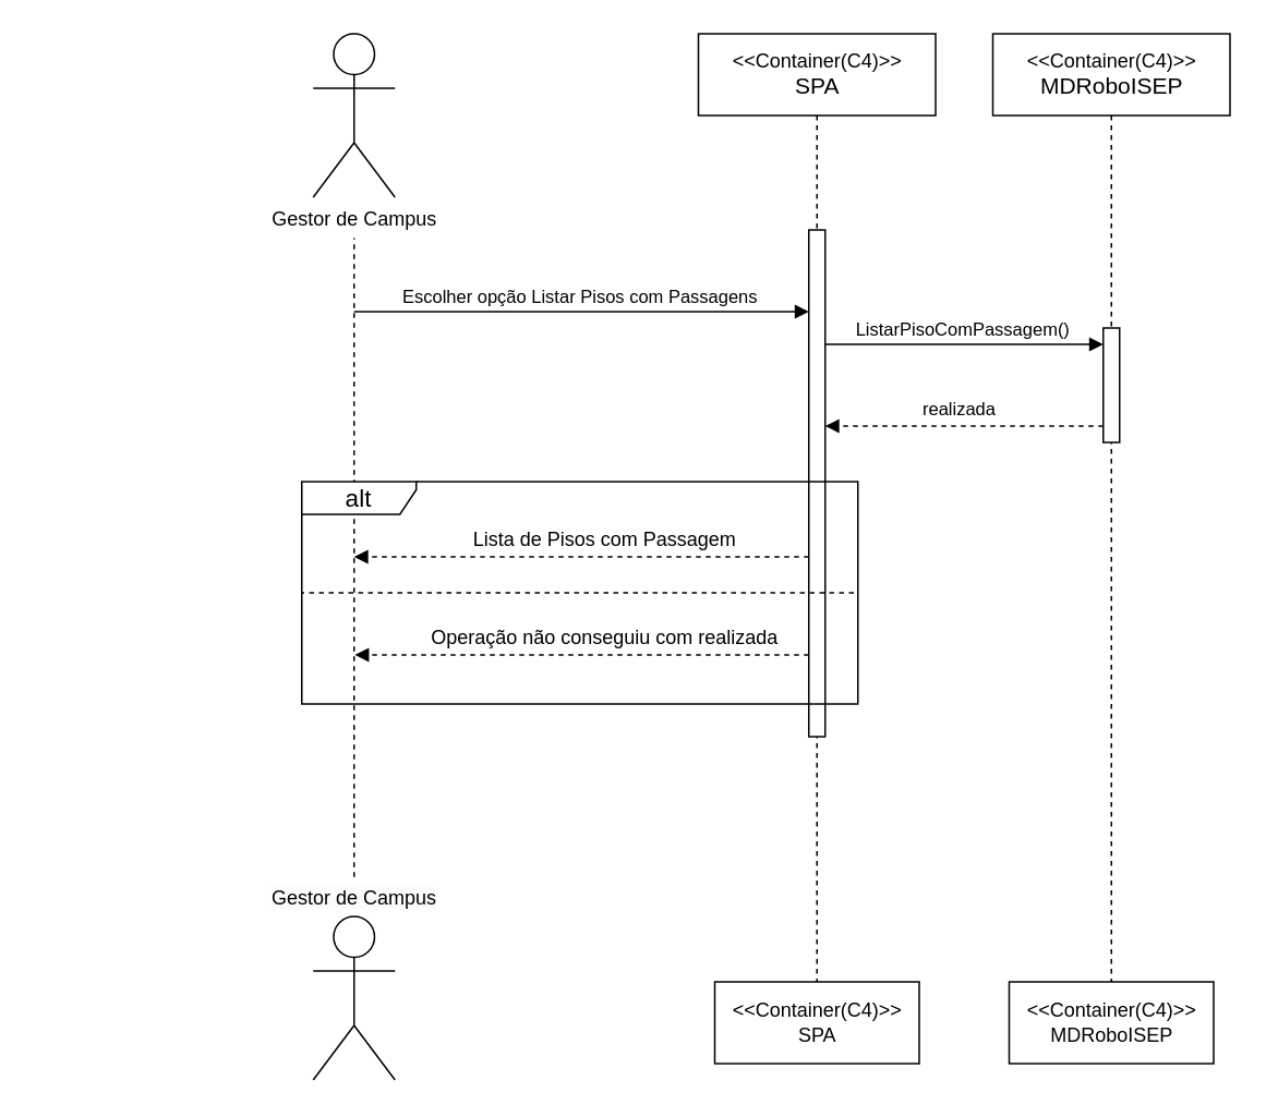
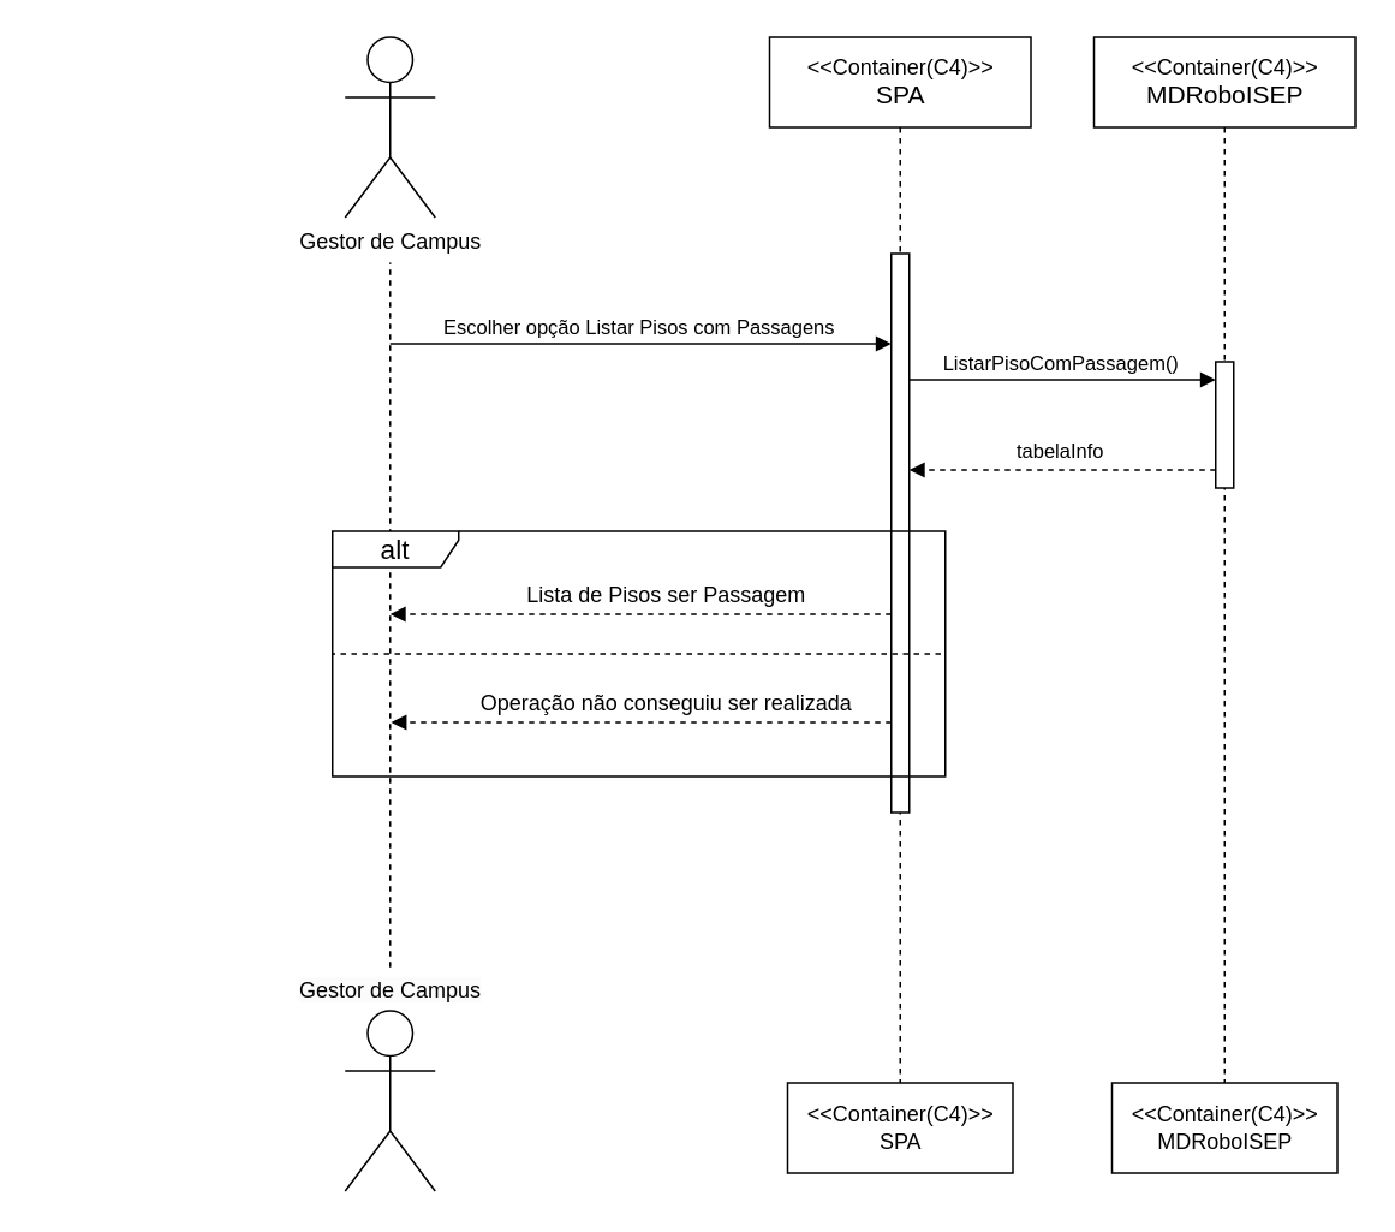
  <mxCell id="0" />
  <mxCell id="1" parent="0" />
  <mxCell id="2" value="&amp;lt;&amp;lt;Container(C4)&amp;gt;&amp;gt;&lt;br style=&quot;border-color: var(--border-color);&quot;&gt;&lt;font style=&quot;font-size: 14px;&quot;&gt;SPA&lt;/font&gt;" style="shape=umlLifeline;perimeter=lifelinePerimeter;whiteSpace=wrap;html=1;container=1;dropTarget=0;collapsible=0;recursiveResize=0;outlineConnect=0;portConstraint=eastwest;newEdgeStyle={&quot;curved&quot;:0,&quot;rounded&quot;:0};size=50;" vertex="1" parent="1"><mxGeometry x="426.5" y="20" width="145" height="580" as="geometry" /></mxCell>
  <mxCell id="3" value="&amp;lt;&amp;lt;Container(C4)&amp;gt;&amp;gt;&lt;br style=&quot;border-color: var(--border-color);&quot;&gt;SPA" style="shape=umlLifeline;perimeter=lifelinePerimeter;whiteSpace=wrap;html=1;container=1;dropTarget=0;collapsible=0;recursiveResize=0;outlineConnect=0;portConstraint=eastwest;newEdgeStyle={&quot;curved&quot;:0,&quot;rounded&quot;:0};size=60;" vertex="1" parent="1"><mxGeometry x="436.5" y="600" width="125" height="50" as="geometry" /></mxCell>
  <mxCell id="4" value="Gestor de Campus" style="shape=umlActor;verticalLabelPosition=bottom;verticalAlign=top;html=1;outlineConnect=0;" vertex="1" parent="1"><mxGeometry x="191" y="20" width="50" height="100" as="geometry" /></mxCell>
  <mxCell id="5" value="" style="line;strokeWidth=1;dashed=1;labelPosition=center;verticalLabelPosition=bottom;align=left;verticalAlign=top;spacingLeft=20;spacingTop=15;html=1;whiteSpace=wrap;rotation=-90;" vertex="1" parent="1"><mxGeometry x="20.63" y="335.38" width="390.75" height="10" as="geometry" /></mxCell>
  <mxCell id="6" value="Actor" style="shape=umlActor;verticalLabelPosition=bottom;verticalAlign=top;html=1;outlineConnect=0;textOpacity=0;" vertex="1" parent="1"><mxGeometry x="191" y="560" width="50" height="100" as="geometry" /></mxCell>
  <mxCell id="7" value="Escolher opção Listar Pisos com Passagens" style="html=1;verticalAlign=bottom;endArrow=block;curved=0;rounded=0;" edge="1" parent="1" target="8"><mxGeometry x="-0.007" width="80" relative="1" as="geometry"><mxPoint x="216" y="190" as="sourcePoint" /><mxPoint x="296" y="190" as="targetPoint" /><mxPoint as="offset" /></mxGeometry></mxCell>
  <mxCell id="8" value="" style="html=1;points=[[0,0,0,0,5],[0,1,0,0,-5],[1,0,0,0,5],[1,1,0,0,-5]];perimeter=orthogonalPerimeter;outlineConnect=0;targetShapes=umlLifeline;portConstraint=eastwest;newEdgeStyle={&quot;curved&quot;:0,&quot;rounded&quot;:0};" vertex="1" parent="1"><mxGeometry x="494" y="140" width="10" height="310" as="geometry" /></mxCell>
  <mxCell id="9" value="&lt;span style=&quot;color: rgb(0, 0, 0); font-family: Helvetica; font-size: 12px; font-style: normal; font-variant-ligatures: normal; font-variant-caps: normal; font-weight: 400; letter-spacing: normal; orphans: 2; text-align: center; text-indent: 0px; text-transform: none; widows: 2; word-spacing: 0px; -webkit-text-stroke-width: 0px; background-color: rgb(251, 251, 251); text-decoration-thickness: initial; text-decoration-style: initial; text-decoration-color: initial; float: none; display: inline !important;&quot;&gt;Gestor de Campus&lt;/span&gt;" style="text;whiteSpace=wrap;html=1;" vertex="1" parent="1"><mxGeometry x="164" y="535" width="130" height="40" as="geometry" /></mxCell>
  <mxCell id="10" value="&amp;lt;&amp;lt;Container(C4)&amp;gt;&amp;gt;&lt;br style=&quot;border-color: var(--border-color);&quot;&gt;&lt;font style=&quot;font-size: 14px;&quot;&gt;MDRoboISEP&lt;/font&gt;" style="shape=umlLifeline;perimeter=lifelinePerimeter;whiteSpace=wrap;html=1;container=1;dropTarget=0;collapsible=0;recursiveResize=0;outlineConnect=0;portConstraint=eastwest;newEdgeStyle={&quot;curved&quot;:0,&quot;rounded&quot;:0};size=50;" vertex="1" parent="1"><mxGeometry x="606.5" y="20" width="145" height="580" as="geometry" /></mxCell>
  <mxCell id="11" value="&amp;lt;&amp;lt;Container(C4)&amp;gt;&amp;gt;&lt;br style=&quot;border-color: var(--border-color);&quot;&gt;MDRoboISEP" style="shape=umlLifeline;perimeter=lifelinePerimeter;whiteSpace=wrap;html=1;container=1;dropTarget=0;collapsible=0;recursiveResize=0;outlineConnect=0;portConstraint=eastwest;newEdgeStyle={&quot;curved&quot;:0,&quot;rounded&quot;:0};size=60;" vertex="1" parent="1"><mxGeometry x="616.5" y="600" width="125" height="50" as="geometry" /></mxCell>
  <mxCell id="12" value="" style="html=1;points=[[0,0,0,0,5],[0,1,0,0,-5],[1,0,0,0,5],[1,1,0,0,-5]];perimeter=orthogonalPerimeter;outlineConnect=0;targetShapes=umlLifeline;portConstraint=eastwest;newEdgeStyle={&quot;curved&quot;:0,&quot;rounded&quot;:0};" vertex="1" parent="1"><mxGeometry x="674" y="200" width="10" height="70" as="geometry" /></mxCell>
  <mxCell id="13" value="ListarPisoComPassagem()" style="html=1;verticalAlign=bottom;endArrow=block;curved=0;rounded=0;" edge="1" parent="1" target="12"><mxGeometry x="-0.012" width="80" relative="1" as="geometry"><mxPoint x="504" y="210" as="sourcePoint" /><mxPoint x="782" y="210" as="targetPoint" /><mxPoint as="offset" /></mxGeometry></mxCell>
  <mxCell id="14" value="" style="html=1;verticalAlign=bottom;labelBackgroundColor=none;endArrow=block;endFill=1;dashed=1;rounded=0;" edge="1" parent="1"><mxGeometry width="160" relative="1" as="geometry"><mxPoint x="674" y="260" as="sourcePoint" /><mxPoint x="504" y="260" as="targetPoint" /></mxGeometry></mxCell>
- <mxCell id="15" value="&lt;span style=&quot;color: rgb(0, 0, 0); font-family: Helvetica; font-size: 11px; font-style: normal; font-variant-ligatures: normal; font-variant-caps: normal; font-weight: 400; letter-spacing: normal; orphans: 2; text-align: center; text-indent: 0px; text-transform: none; widows: 2; word-spacing: 0px; -webkit-text-stroke-width: 0px; background-color: rgb(255, 255, 255); text-decoration-thickness: initial; text-decoration-style: initial; text-decoration-color: initial; float: none; display: inline !important;&quot;&gt;realizada&lt;/span&gt;" style="text;whiteSpace=wrap;html=1;" vertex="1" parent="1"><mxGeometry x="561.5" y="235.75" width="160" height="40" as="geometry" /></mxCell>
+ <mxCell id="15" value="&lt;span style=&quot;color: rgb(0, 0, 0); font-family: Helvetica; font-size: 11px; font-style: normal; font-variant-ligatures: normal; font-variant-caps: normal; font-weight: 400; letter-spacing: normal; orphans: 2; text-align: center; text-indent: 0px; text-transform: none; widows: 2; word-spacing: 0px; -webkit-text-stroke-width: 0px; background-color: rgb(255, 255, 255); text-decoration-thickness: initial; text-decoration-style: initial; text-decoration-color: initial; float: none; display: inline !important;&quot;&gt;tabelaInfo&lt;/span&gt;" style="text;whiteSpace=wrap;html=1;" vertex="1" parent="1"><mxGeometry x="561.5" y="235.75" width="160" height="40" as="geometry" /></mxCell>
  <mxCell id="16" value="&lt;font style=&quot;font-size: 15px;&quot;&gt;alt&lt;/font&gt;" style="shape=umlFrame;whiteSpace=wrap;html=1;pointerEvents=0;recursiveResize=0;container=1;collapsible=0;width=70;align=center;height=20;" vertex="1" parent="1"><mxGeometry x="184" y="294" width="340" height="136" as="geometry" /></mxCell>
  <mxCell id="17" value="" style="html=1;verticalAlign=bottom;labelBackgroundColor=none;endArrow=block;endFill=1;dashed=1;rounded=0;" edge="1" parent="16" source="8"><mxGeometry width="160" relative="1" as="geometry"><mxPoint x="308" y="106" as="sourcePoint" /><mxPoint x="32.5" y="106" as="targetPoint" /></mxGeometry></mxCell>
- <mxCell id="18" value="Operação não conseguiu com realizada" style="text;html=1;align=center;verticalAlign=middle;resizable=0;points=[];autosize=1;strokeColor=none;fillColor=none;" vertex="1" parent="16"><mxGeometry x="70" y="81" width="230" height="30" as="geometry" /></mxCell>
- <mxCell id="19" value="Lista de Pisos com Passagem" style="text;html=1;align=center;verticalAlign=middle;resizable=0;points=[];autosize=1;strokeColor=none;fillColor=none;" vertex="1" parent="16"><mxGeometry x="95" y="21" width="180" height="30" as="geometry" /></mxCell>
+ <mxCell id="18" value="Operação não conseguiu ser realizada" style="text;html=1;align=center;verticalAlign=middle;resizable=0;points=[];autosize=1;strokeColor=none;fillColor=none;" vertex="1" parent="16"><mxGeometry x="70" y="81" width="230" height="30" as="geometry" /></mxCell>
+ <mxCell id="19" value="Lista de Pisos ser Passagem" style="text;html=1;align=center;verticalAlign=middle;resizable=0;points=[];autosize=1;strokeColor=none;fillColor=none;" vertex="1" parent="16"><mxGeometry x="95" y="21" width="180" height="30" as="geometry" /></mxCell>
  <mxCell id="20" value="" style="html=1;verticalAlign=bottom;labelBackgroundColor=none;endArrow=block;endFill=1;dashed=1;rounded=0;" edge="1" parent="16" source="8"><mxGeometry width="160" relative="1" as="geometry"><mxPoint x="310" y="45.58" as="sourcePoint" /><mxPoint x="32" y="46" as="targetPoint" /></mxGeometry></mxCell>
  <mxCell id="21" value="" style="line;strokeWidth=1;dashed=1;labelPosition=center;verticalLabelPosition=bottom;align=left;verticalAlign=top;spacingLeft=20;spacingTop=15;html=1;whiteSpace=wrap;rotation=-180;" vertex="1" parent="16"><mxGeometry y="63" width="337.5" height="10" as="geometry" /></mxCell>
